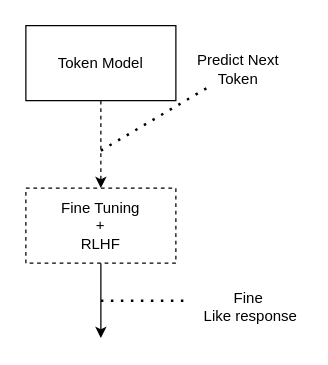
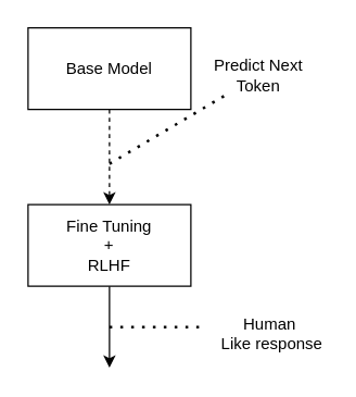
  <mxCell id="0" />
  <mxCell id="1" parent="0" />
  <mxCell id="2" style="edgeStyle=orthogonalEdgeStyle;rounded=0;orthogonalLoop=1;jettySize=auto;html=1;exitX=0.5;exitY=1;exitDx=0;exitDy=0;dashed=1;" edge="1" parent="1" source="3" target="5"><mxGeometry relative="1" as="geometry" /></mxCell>
- <mxCell id="3" value="Token Model" style="rounded=0;whiteSpace=wrap;html=1;" vertex="1" parent="1"><mxGeometry x="20" y="20" width="120" height="60" as="geometry" /></mxCell>
+ <mxCell id="3" value="Base Model" style="rounded=0;whiteSpace=wrap;html=1;" vertex="1" parent="1"><mxGeometry x="20" y="20" width="120" height="60" as="geometry" /></mxCell>
  <mxCell id="4" style="edgeStyle=orthogonalEdgeStyle;rounded=0;orthogonalLoop=1;jettySize=auto;html=1;exitX=0.5;exitY=1;exitDx=0;exitDy=0;" edge="1" parent="1" source="5"><mxGeometry relative="1" as="geometry"><mxPoint x="80" y="270" as="targetPoint" /></mxGeometry></mxCell>
- <mxCell id="5" value="Fine Tuning&lt;div&gt;+&lt;/div&gt;&lt;div&gt;RLHF&lt;/div&gt;" style="rounded=0;whiteSpace=wrap;html=1;dashed=1;" vertex="1" parent="1"><mxGeometry x="20" y="150" width="120" height="60" as="geometry" /></mxCell>
+ <mxCell id="5" value="Fine Tuning&lt;div&gt;+&lt;/div&gt;&lt;div&gt;RLHF&lt;/div&gt;" style="rounded=0;whiteSpace=wrap;html=1;" vertex="1" parent="1"><mxGeometry x="20" y="150" width="120" height="60" as="geometry" /></mxCell>
  <mxCell id="6" value="" style="endArrow=none;dashed=1;html=1;dashPattern=1 3;strokeWidth=2;rounded=0;" edge="1" parent="1" target="7"><mxGeometry width="50" height="50" relative="1" as="geometry"><mxPoint x="80" y="120" as="sourcePoint" /><mxPoint x="180" y="120" as="targetPoint" /></mxGeometry></mxCell>
  <mxCell id="7" value="Predict Next Token" style="text;html=1;align=center;verticalAlign=middle;whiteSpace=wrap;rounded=0;" vertex="1" parent="1"><mxGeometry x="150" y="40" width="80" height="30" as="geometry" /></mxCell>
- <mxCell id="8" value="Fine&amp;nbsp;&lt;br&gt;Like response" style="text;html=1;align=center;verticalAlign=middle;whiteSpace=wrap;rounded=0;" vertex="1" parent="1"><mxGeometry x="160" y="230" width="80" height="30" as="geometry" /></mxCell>
+ <mxCell id="8" value="Human&amp;nbsp;&lt;br&gt;Like response" style="text;html=1;align=center;verticalAlign=middle;whiteSpace=wrap;rounded=0;" vertex="1" parent="1"><mxGeometry x="160" y="230" width="80" height="30" as="geometry" /></mxCell>
  <mxCell id="9" value="" style="endArrow=none;dashed=1;html=1;dashPattern=1 3;strokeWidth=2;rounded=0;" edge="1" parent="1"><mxGeometry width="50" height="50" relative="1" as="geometry"><mxPoint x="80" y="240" as="sourcePoint" /><mxPoint x="150" y="240" as="targetPoint" /></mxGeometry></mxCell>
